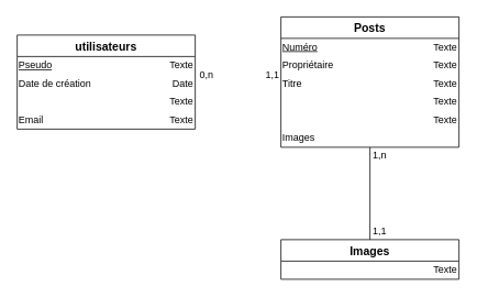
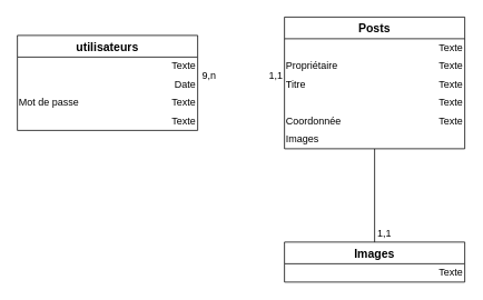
  <mxCell id="0" />
  <mxCell id="1" parent="0" />
  <mxCell id="2" value="Images" style="swimlane;fontStyle=1;childLayout=stackLayout;horizontal=1;startSize=26;horizontalStack=0;resizeParent=1;resizeParentMax=0;resizeLast=0;collapsible=1;marginBottom=0;align=center;fontSize=14;rounded=0;swimlaneFillColor=#ffffff;" parent="1" vertex="1"><mxGeometry x="340" y="290" width="216" height="48" as="geometry" /></mxCell>
  <mxCell id="3" value="" style="shape=table;html=1;whiteSpace=wrap;startSize=0;container=1;collapsible=0;childLayout=tableLayout;fillColor=none;strokeColor=none;" parent="2" vertex="1"><mxGeometry y="26" width="216" height="22" as="geometry" /></mxCell>
  <mxCell id="4" value="" style="shape=partialRectangle;html=1;whiteSpace=wrap;collapsible=0;dropTarget=0;pointerEvents=0;fillColor=none;top=0;left=0;bottom=0;right=0;points=[[0,0.5],[1,0.5]];portConstraint=eastwest;" parent="3" vertex="1"><mxGeometry width="216" height="22" as="geometry" /></mxCell>
  <mxCell id="5" value="Texte" style="shape=partialRectangle;html=1;whiteSpace=wrap;connectable=0;fillColor=none;top=0;left=0;bottom=0;right=0;overflow=hidden;align=right;" parent="4" vertex="1"><mxGeometry x="120" width="96" height="22" as="geometry" /></mxCell>
  <mxCell id="6" value="" style="endArrow=none;html=1;" parent="1" source="2" target="9" edge="1"><mxGeometry width="50" height="50" relative="1" as="geometry"><mxPoint x="400" y="260" as="sourcePoint" /><mxPoint x="450" y="210" as="targetPoint" /></mxGeometry></mxCell>
- <mxCell id="7" value="1,n" style="text;html=1;strokeColor=none;fillColor=none;align=center;verticalAlign=middle;whiteSpace=wrap;rounded=0;" parent="1" vertex="1"><mxGeometry x="440" y="178" width="40" height="20" as="geometry" /></mxCell>
  <mxCell id="8" value="1,1" style="text;html=1;strokeColor=none;fillColor=none;align=center;verticalAlign=middle;whiteSpace=wrap;rounded=0;" parent="1" vertex="1"><mxGeometry x="440" y="270" width="40" height="20" as="geometry" /></mxCell>
  <mxCell id="9" value="Posts" style="swimlane;fontStyle=1;childLayout=stackLayout;horizontal=1;startSize=26;horizontalStack=0;resizeParent=1;resizeParentMax=0;resizeLast=0;collapsible=1;marginBottom=0;align=center;fontSize=14;rounded=0;swimlaneFillColor=#ffffff;" parent="1" vertex="1"><mxGeometry x="340" y="20" width="216" height="158" as="geometry" /></mxCell>
  <mxCell id="10" value="" style="shape=table;html=1;whiteSpace=wrap;startSize=0;container=1;collapsible=0;childLayout=tableLayout;fillColor=none;strokeColor=none;" parent="9" vertex="1"><mxGeometry y="26" width="216" height="132" as="geometry" /></mxCell>
  <mxCell id="11" value="" style="shape=partialRectangle;html=1;whiteSpace=wrap;collapsible=0;dropTarget=0;pointerEvents=0;fillColor=none;top=0;left=0;bottom=0;right=0;points=[[0,0.5],[1,0.5]];portConstraint=eastwest;" parent="10" vertex="1"><mxGeometry width="216" height="22" as="geometry" /></mxCell>
- <mxCell id="12" value="Numéro" style="shape=partialRectangle;html=1;whiteSpace=wrap;connectable=0;fillColor=none;top=0;left=0;bottom=0;right=0;overflow=hidden;strokeColor=none;align=left;fontStyle=4" parent="11" vertex="1"><mxGeometry width="120" height="22" as="geometry" /></mxCell>
  <mxCell id="13" value="Texte" style="shape=partialRectangle;html=1;whiteSpace=wrap;connectable=0;fillColor=none;top=0;left=0;bottom=0;right=0;overflow=hidden;align=right;" parent="11" vertex="1"><mxGeometry x="120" width="96" height="22" as="geometry" /></mxCell>
  <mxCell id="14" value="" style="shape=partialRectangle;html=1;whiteSpace=wrap;collapsible=0;dropTarget=0;pointerEvents=0;fillColor=none;top=0;left=0;bottom=0;right=0;points=[[0,0.5],[1,0.5]];portConstraint=eastwest;" parent="10" vertex="1"><mxGeometry y="22" width="216" height="22" as="geometry" /></mxCell>
  <mxCell id="15" value="Propriétaire" style="shape=partialRectangle;html=1;whiteSpace=wrap;connectable=0;fillColor=none;top=0;left=0;bottom=0;right=0;overflow=hidden;align=left;" parent="14" vertex="1"><mxGeometry width="120" height="22" as="geometry" /></mxCell>
  <mxCell id="16" value="Texte" style="shape=partialRectangle;html=1;whiteSpace=wrap;connectable=0;fillColor=none;top=0;left=0;bottom=0;right=0;overflow=hidden;align=right;" parent="14" vertex="1"><mxGeometry x="120" width="96" height="22" as="geometry" /></mxCell>
  <mxCell id="17" style="shape=partialRectangle;html=1;whiteSpace=wrap;collapsible=0;dropTarget=0;pointerEvents=0;fillColor=none;top=0;left=0;bottom=0;right=0;points=[[0,0.5],[1,0.5]];portConstraint=eastwest;" parent="10" vertex="1"><mxGeometry y="44" width="216" height="22" as="geometry" /></mxCell>
  <mxCell id="18" value="Titre" style="shape=partialRectangle;html=1;whiteSpace=wrap;connectable=0;fillColor=none;top=0;left=0;bottom=0;right=0;overflow=hidden;align=left;" parent="17" vertex="1"><mxGeometry width="120" height="22" as="geometry" /></mxCell>
  <mxCell id="19" value="Texte" style="shape=partialRectangle;html=1;whiteSpace=wrap;connectable=0;fillColor=none;top=0;left=0;bottom=0;right=0;overflow=hidden;align=right;" parent="17" vertex="1"><mxGeometry x="120" width="96" height="22" as="geometry" /></mxCell>
  <mxCell id="20" style="shape=partialRectangle;html=1;whiteSpace=wrap;collapsible=0;dropTarget=0;pointerEvents=0;fillColor=none;top=0;left=0;bottom=0;right=0;points=[[0,0.5],[1,0.5]];portConstraint=eastwest;" parent="10" vertex="1"><mxGeometry y="66" width="216" height="22" as="geometry" /></mxCell>
  <mxCell id="21" value="Texte" style="shape=partialRectangle;html=1;whiteSpace=wrap;connectable=0;fillColor=none;top=0;left=0;bottom=0;right=0;overflow=hidden;align=right;" parent="20" vertex="1"><mxGeometry x="120" width="96" height="22" as="geometry" /></mxCell>
  <mxCell id="22" style="shape=partialRectangle;html=1;whiteSpace=wrap;collapsible=0;dropTarget=0;pointerEvents=0;fillColor=none;top=0;left=0;bottom=0;right=0;points=[[0,0.5],[1,0.5]];portConstraint=eastwest;" parent="10" vertex="1"><mxGeometry y="88" width="216" height="22" as="geometry" /></mxCell>
+ <mxCell id="23" value="Coordonnée" style="shape=partialRectangle;html=1;whiteSpace=wrap;connectable=0;fillColor=none;top=0;left=0;bottom=0;right=0;overflow=hidden;align=left;" parent="22" vertex="1"><mxGeometry width="120" height="22" as="geometry" /></mxCell>
  <mxCell id="24" value="Texte" style="shape=partialRectangle;html=1;whiteSpace=wrap;connectable=0;fillColor=none;top=0;left=0;bottom=0;right=0;overflow=hidden;align=right;" parent="22" vertex="1"><mxGeometry x="120" width="96" height="22" as="geometry" /></mxCell>
  <mxCell id="25" style="shape=partialRectangle;html=1;whiteSpace=wrap;collapsible=0;dropTarget=0;pointerEvents=0;fillColor=none;top=0;left=0;bottom=0;right=0;points=[[0,0.5],[1,0.5]];portConstraint=eastwest;" parent="10" vertex="1"><mxGeometry y="110" width="216" height="22" as="geometry" /></mxCell>
  <mxCell id="26" value="Images" style="shape=partialRectangle;html=1;whiteSpace=wrap;connectable=0;fillColor=none;top=0;left=0;bottom=0;right=0;overflow=hidden;align=left;" parent="25" vertex="1"><mxGeometry width="120" height="22" as="geometry" /></mxCell>
- <mxCell id="27" value="0,n" style="text;html=1;strokeColor=none;fillColor=none;align=center;verticalAlign=middle;whiteSpace=wrap;rounded=0;" parent="1" vertex="1"><mxGeometry x="230" y="80" width="40" height="20" as="geometry" /></mxCell>
+ <mxCell id="27" value="9,n" style="text;html=1;strokeColor=none;fillColor=none;align=center;verticalAlign=middle;whiteSpace=wrap;rounded=0;" parent="1" vertex="1"><mxGeometry x="230" y="80" width="40" height="20" as="geometry" /></mxCell>
  <mxCell id="28" value="1,1" style="text;html=1;strokeColor=none;fillColor=none;align=center;verticalAlign=middle;whiteSpace=wrap;rounded=0;" parent="1" vertex="1"><mxGeometry x="310" y="80" width="40" height="20" as="geometry" /></mxCell>
  <mxCell id="29" value="utilisateurs" style="swimlane;fontStyle=1;childLayout=stackLayout;horizontal=1;startSize=26;horizontalStack=0;resizeParent=1;resizeParentMax=0;resizeLast=0;collapsible=1;marginBottom=0;align=center;fontSize=14;rounded=0;swimlaneFillColor=#ffffff;" parent="1" vertex="1"><mxGeometry x="20" y="42" width="216" height="114" as="geometry" /></mxCell>
  <mxCell id="30" value="" style="shape=table;html=1;whiteSpace=wrap;startSize=0;container=1;collapsible=0;childLayout=tableLayout;fillColor=none;strokeColor=none;" parent="29" vertex="1"><mxGeometry y="26" width="216" height="88" as="geometry" /></mxCell>
  <mxCell id="31" value="" style="shape=partialRectangle;html=1;whiteSpace=wrap;collapsible=0;dropTarget=0;pointerEvents=0;fillColor=none;top=0;left=0;bottom=0;right=0;points=[[0,0.5],[1,0.5]];portConstraint=eastwest;" parent="30" vertex="1"><mxGeometry width="216" height="22" as="geometry" /></mxCell>
- <mxCell id="32" value="Pseudo" style="shape=partialRectangle;html=1;whiteSpace=wrap;connectable=0;fillColor=none;top=0;left=0;bottom=0;right=0;overflow=hidden;strokeColor=none;align=left;fontStyle=4" parent="31" vertex="1"><mxGeometry width="120" height="22" as="geometry" /></mxCell>
  <mxCell id="33" value="Texte" style="shape=partialRectangle;html=1;whiteSpace=wrap;connectable=0;fillColor=none;top=0;left=0;bottom=0;right=0;overflow=hidden;align=right;" parent="31" vertex="1"><mxGeometry x="120" width="96" height="22" as="geometry" /></mxCell>
  <mxCell id="34" value="" style="shape=partialRectangle;html=1;whiteSpace=wrap;collapsible=0;dropTarget=0;pointerEvents=0;fillColor=none;top=0;left=0;bottom=0;right=0;points=[[0,0.5],[1,0.5]];portConstraint=eastwest;" parent="30" vertex="1"><mxGeometry y="22" width="216" height="22" as="geometry" /></mxCell>
- <mxCell id="35" value="Date de création" style="shape=partialRectangle;html=1;whiteSpace=wrap;connectable=0;fillColor=none;top=0;left=0;bottom=0;right=0;overflow=hidden;align=left;" parent="34" vertex="1"><mxGeometry width="120" height="22" as="geometry" /></mxCell>
  <mxCell id="36" value="Date" style="shape=partialRectangle;html=1;whiteSpace=wrap;connectable=0;fillColor=none;top=0;left=0;bottom=0;right=0;overflow=hidden;align=right;" parent="34" vertex="1"><mxGeometry x="120" width="96" height="22" as="geometry" /></mxCell>
  <mxCell id="37" style="shape=partialRectangle;html=1;whiteSpace=wrap;collapsible=0;dropTarget=0;pointerEvents=0;fillColor=none;top=0;left=0;bottom=0;right=0;points=[[0,0.5],[1,0.5]];portConstraint=eastwest;" parent="30" vertex="1"><mxGeometry y="44" width="216" height="22" as="geometry" /></mxCell>
+ <mxCell id="38" value="Mot de passe" style="shape=partialRectangle;html=1;whiteSpace=wrap;connectable=0;fillColor=none;top=0;left=0;bottom=0;right=0;overflow=hidden;align=left;" parent="37" vertex="1"><mxGeometry width="120" height="22" as="geometry" /></mxCell>
  <mxCell id="39" value="Texte" style="shape=partialRectangle;html=1;whiteSpace=wrap;connectable=0;fillColor=none;top=0;left=0;bottom=0;right=0;overflow=hidden;align=right;" parent="37" vertex="1"><mxGeometry x="120" width="96" height="22" as="geometry" /></mxCell>
  <mxCell id="40" style="shape=partialRectangle;html=1;whiteSpace=wrap;collapsible=0;dropTarget=0;pointerEvents=0;fillColor=none;top=0;left=0;bottom=0;right=0;points=[[0,0.5],[1,0.5]];portConstraint=eastwest;" parent="30" vertex="1"><mxGeometry y="66" width="216" height="22" as="geometry" /></mxCell>
- <mxCell id="41" value="Email" style="shape=partialRectangle;html=1;whiteSpace=wrap;connectable=0;fillColor=none;top=0;left=0;bottom=0;right=0;overflow=hidden;align=left;" parent="40" vertex="1"><mxGeometry width="120" height="22" as="geometry" /></mxCell>
  <mxCell id="42" value="Texte" style="shape=partialRectangle;html=1;whiteSpace=wrap;connectable=0;fillColor=none;top=0;left=0;bottom=0;right=0;overflow=hidden;align=right;" parent="40" vertex="1"><mxGeometry x="120" width="96" height="22" as="geometry" /></mxCell>
